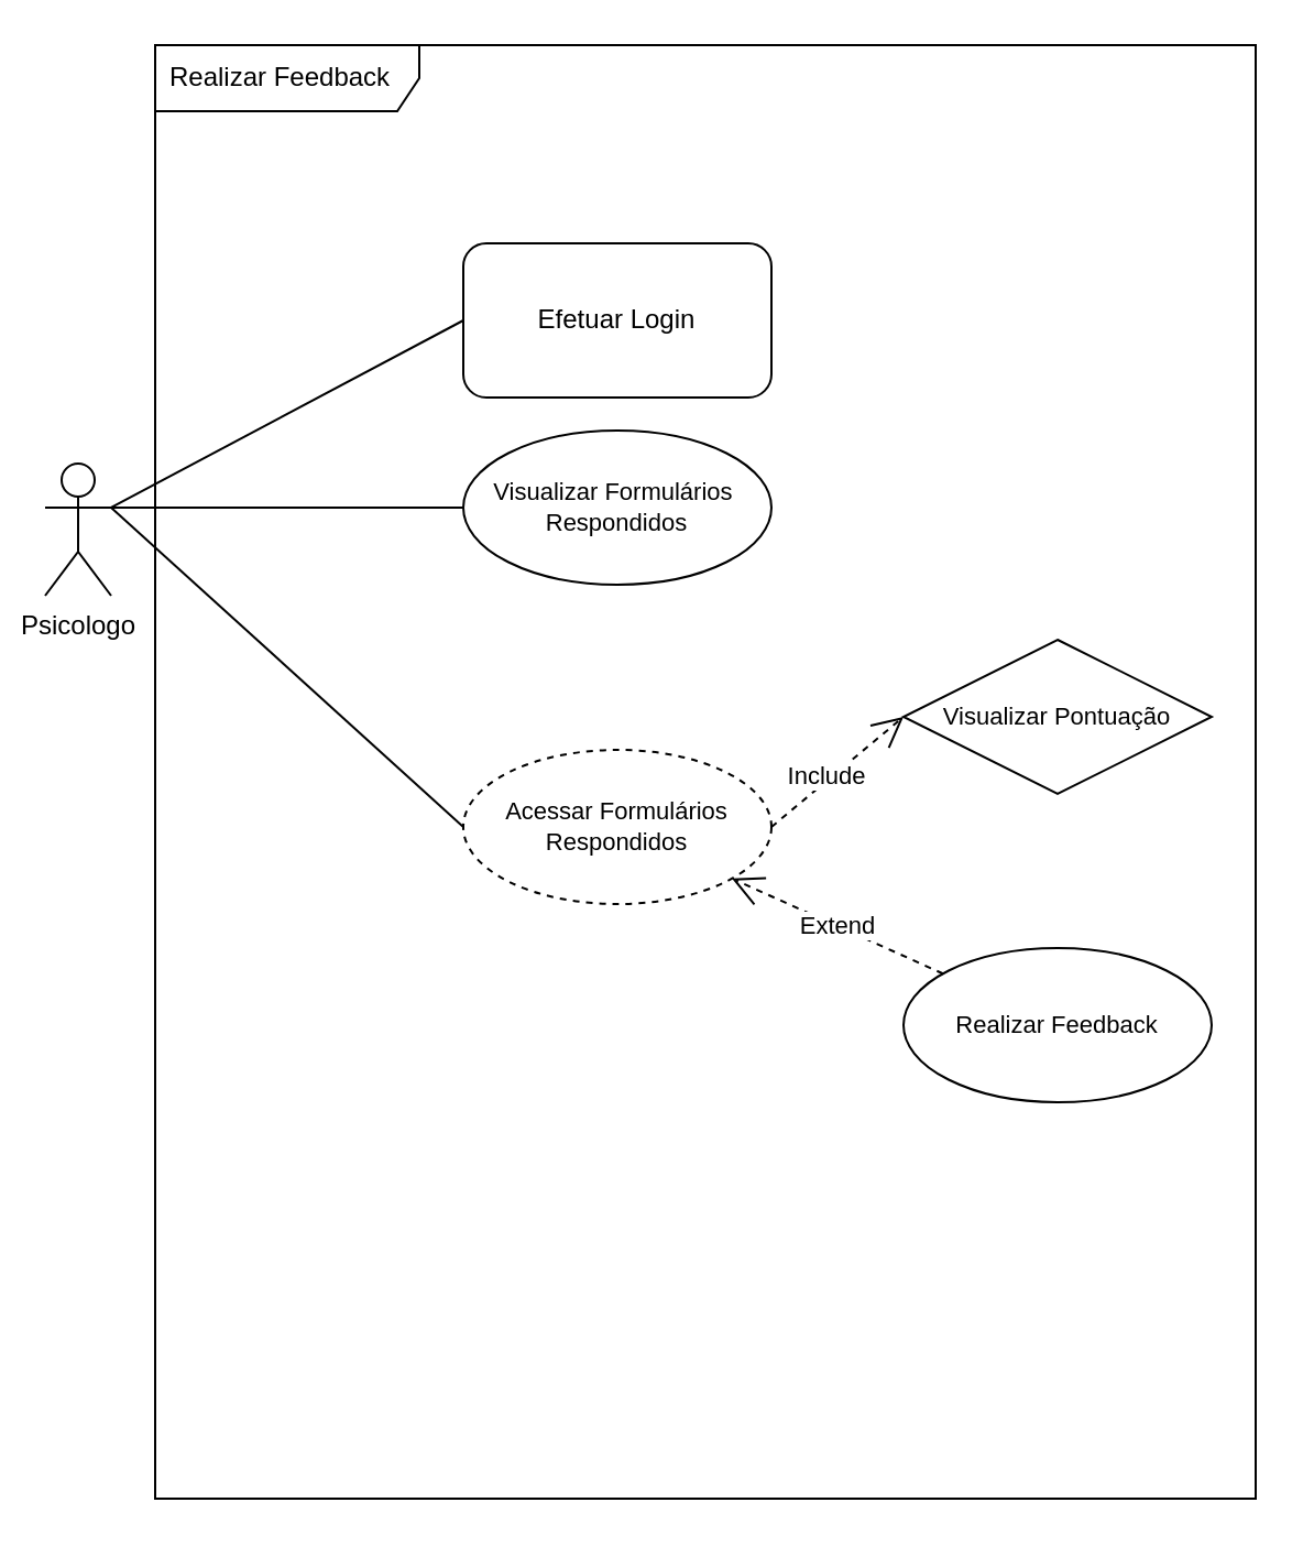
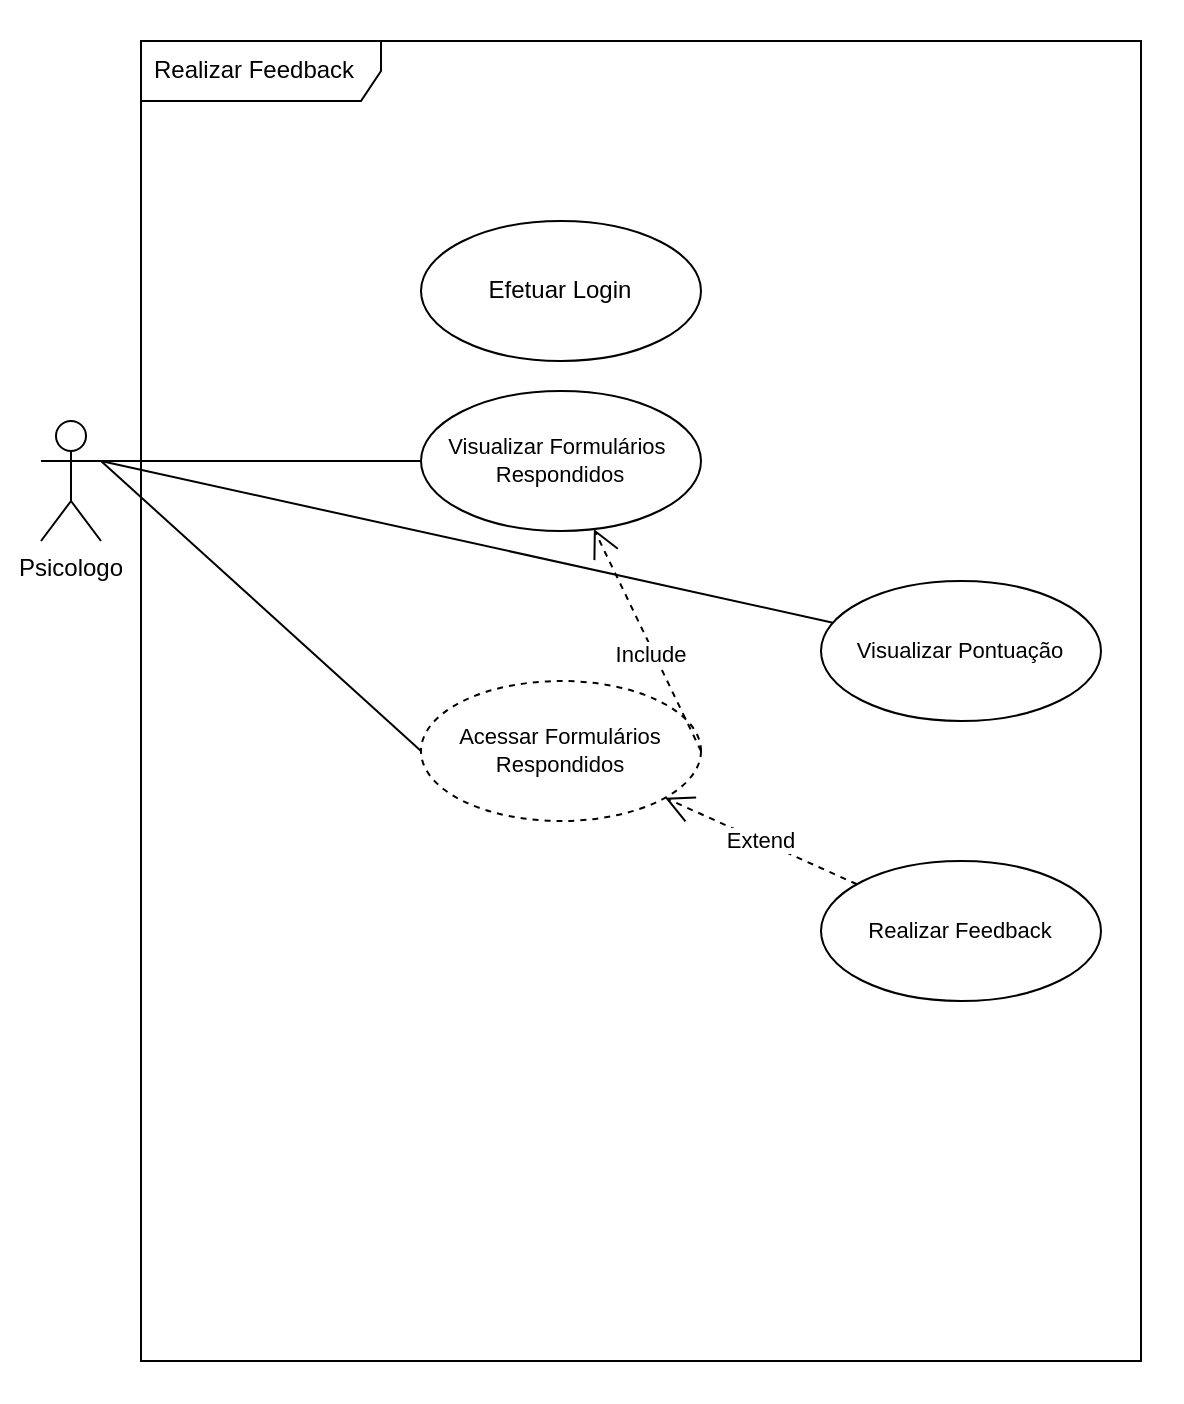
  <mxCell id="0" />
  <mxCell id="1" parent="0" />
  <mxCell id="2" value="Realizar Feedback" style="shape=umlFrame;whiteSpace=wrap;html=1;width=120;height=30;boundedLbl=1;verticalAlign=middle;align=left;spacingLeft=5;" parent="1" vertex="1"><mxGeometry x="70" y="20" width="500" height="660" as="geometry" /></mxCell>
  <mxCell id="3" style="edgeStyle=none;shape=connector;rounded=0;orthogonalLoop=1;jettySize=auto;html=1;exitX=1;exitY=0.333;exitDx=0;exitDy=0;exitPerimeter=0;entryX=0;entryY=0.5;entryDx=0;entryDy=0;labelBackgroundColor=default;fontFamily=Helvetica;fontSize=11;fontColor=default;endArrow=none;strokeColor=default;" parent="1" source="5" target="8" edge="1"><mxGeometry relative="1" as="geometry" /></mxCell>
  <mxCell id="4" style="edgeStyle=none;shape=connector;rounded=0;orthogonalLoop=1;jettySize=auto;html=1;exitX=1;exitY=0.333;exitDx=0;exitDy=0;exitPerimeter=0;entryX=0;entryY=0.5;entryDx=0;entryDy=0;labelBackgroundColor=default;fontFamily=Helvetica;fontSize=11;fontColor=default;endArrow=none;strokeColor=default;" parent="1" source="5" target="9" edge="1"><mxGeometry relative="1" as="geometry" /></mxCell>
  <mxCell id="5" value="Psicologo" style="shape=umlActor;verticalLabelPosition=bottom;verticalAlign=top;html=1;" parent="1" vertex="1"><mxGeometry x="20" y="210" width="30" height="60" as="geometry" /></mxCell>
- <mxCell id="6" value="Efetuar Login" style="whiteSpace=wrap;html=1;rounded=1;" parent="1" vertex="1"><mxGeometry x="210" y="110" width="140" height="70" as="geometry" /></mxCell>
- <mxCell id="7" value="" style="endArrow=none;html=1;rounded=0;exitX=1;exitY=0.333;exitDx=0;exitDy=0;exitPerimeter=0;entryX=0;entryY=0.5;entryDx=0;entryDy=0;" parent="1" source="5" target="6" edge="1"><mxGeometry width="50" height="50" relative="1" as="geometry"><mxPoint x="280" y="360" as="sourcePoint" /><mxPoint x="330" y="310" as="targetPoint" /></mxGeometry></mxCell>
+ <mxCell id="6" value="Efetuar Login" style="ellipse;whiteSpace=wrap;html=1;" parent="1" vertex="1"><mxGeometry x="210" y="110" width="140" height="70" as="geometry" /></mxCell>
+ <mxCell id="7" value="" style="endArrow=none;html=1;rounded=0;exitX=1;exitY=0.333;exitDx=0;exitDy=0;exitPerimeter=0;" parent="1" source="5" target="10" edge="1"><mxGeometry width="50" height="50" relative="1" as="geometry"><mxPoint x="280" y="360" as="sourcePoint" /><mxPoint x="330" y="310" as="targetPoint" /></mxGeometry></mxCell>
  <mxCell id="8" value="Visualizar Formulários&amp;nbsp;&lt;br&gt;Respondidos" style="ellipse;whiteSpace=wrap;html=1;fontFamily=Helvetica;fontSize=11;fontColor=default;" parent="1" vertex="1"><mxGeometry x="210" y="195" width="140" height="70" as="geometry" /></mxCell>
  <mxCell id="9" value="Acessar Formulários Respondidos" style="ellipse;whiteSpace=wrap;html=1;fontFamily=Helvetica;fontSize=11;fontColor=default;dashed=1;" parent="1" vertex="1"><mxGeometry x="210" y="340" width="140" height="70" as="geometry" /></mxCell>
- <mxCell id="10" value="Visualizar Pontuação" style="rhombus;whiteSpace=wrap;html=1;fontFamily=Helvetica;fontSize=11;fontColor=default;" parent="1" vertex="1"><mxGeometry x="410" y="290" width="140" height="70" as="geometry" /></mxCell>
+ <mxCell id="10" value="Visualizar Pontuação" style="ellipse;whiteSpace=wrap;html=1;fontFamily=Helvetica;fontSize=11;fontColor=default;" parent="1" vertex="1"><mxGeometry x="410" y="290" width="140" height="70" as="geometry" /></mxCell>
  <mxCell id="11" value="Realizar Feedback" style="ellipse;whiteSpace=wrap;html=1;fontFamily=Helvetica;fontSize=11;fontColor=default;" parent="1" vertex="1"><mxGeometry x="410" y="430" width="140" height="70" as="geometry" /></mxCell>
- <mxCell id="12" value="Include" style="endArrow=open;endSize=12;dashed=1;html=1;rounded=0;entryX=0;entryY=0.5;entryDx=0;entryDy=0;exitX=1;exitY=0.5;exitDx=0;exitDy=0;" edge="1" parent="1" source="9" target="10"><mxGeometry x="-0.121" y="2" width="160" relative="1" as="geometry"><mxPoint x="220" y="330" as="sourcePoint" /><mxPoint x="380" y="330" as="targetPoint" /><mxPoint as="offset" /></mxGeometry></mxCell>
+ <mxCell id="12" value="Include" style="endArrow=open;endSize=12;dashed=1;html=1;rounded=0;exitX=1;exitY=0.5;exitDx=0;exitDy=0;" edge="1" parent="1" source="9" target="8"><mxGeometry x="-0.121" y="2" width="160" relative="1" as="geometry"><mxPoint x="220" y="330" as="sourcePoint" /><mxPoint x="380" y="330" as="targetPoint" /><mxPoint as="offset" /></mxGeometry></mxCell>
  <mxCell id="13" value="Extend" style="endArrow=open;endSize=12;dashed=1;html=1;rounded=0;" edge="1" parent="1" source="11" target="9"><mxGeometry width="160" relative="1" as="geometry"><mxPoint x="220" y="330" as="sourcePoint" /><mxPoint x="380" y="330" as="targetPoint" /><Array as="points" /></mxGeometry></mxCell>
